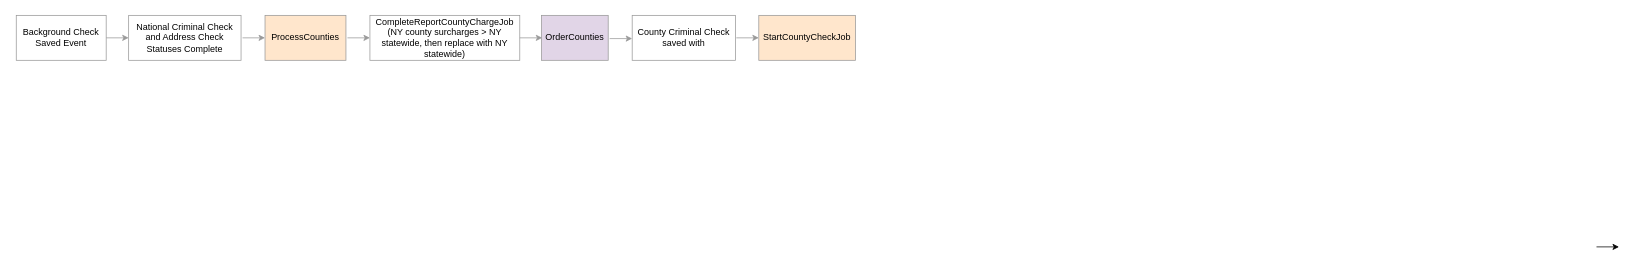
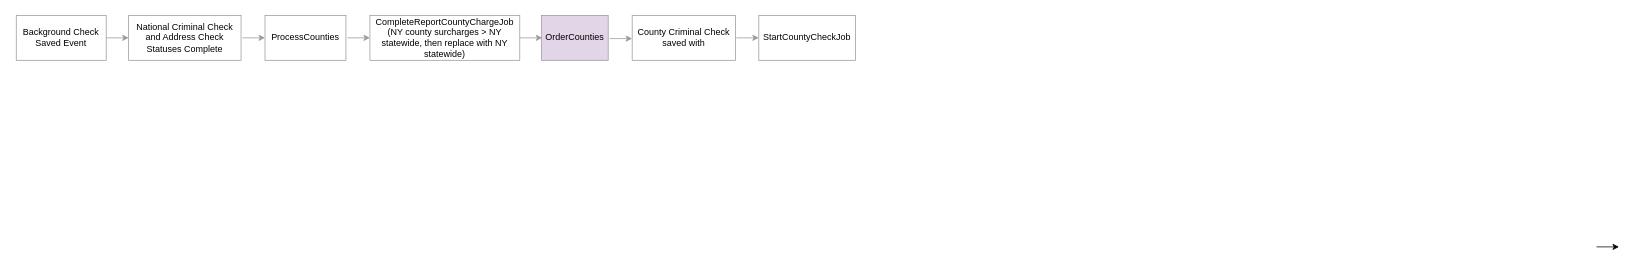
  <mxCell id="0" />
  <mxCell id="1" parent="0" />
  <mxCell id="2" value="National Criminal Check and Address Check Statuses Complete" style="rounded=0;whiteSpace=wrap;html=1;strokeColor=#999999;fillColor=#FFFFFF;labelBackgroundColor=none;" parent="1" vertex="1"><mxGeometry x="170" y="20" width="150" height="60" as="geometry" /></mxCell>
  <mxCell id="3" value="" style="endArrow=classic;html=1;rounded=0;strokeColor=#999999;fillColor=#FFFFFF;labelBackgroundColor=none;" parent="1" edge="1"><mxGeometry width="50" height="50" relative="1" as="geometry"><mxPoint x="322" y="50" as="sourcePoint" /><mxPoint x="352" y="50" as="targetPoint" /></mxGeometry></mxCell>
- <mxCell id="4" value="ProcessCounties" style="rounded=0;whiteSpace=wrap;html=1;strokeColor=#999999;fillColor=#ffe6cc;labelBackgroundColor=none;" parent="1" vertex="1"><mxGeometry x="352" y="20" width="108" height="60" as="geometry" /></mxCell>
+ <mxCell id="4" value="ProcessCounties" style="rounded=0;whiteSpace=wrap;html=1;strokeColor=#999999;fillColor=#FFFFFF;labelBackgroundColor=none;" parent="1" vertex="1"><mxGeometry x="352" y="20" width="108" height="60" as="geometry" /></mxCell>
  <mxCell id="5" value="" style="endArrow=classic;html=1;rounded=0;strokeColor=#999999;fillColor=#FFFFFF;labelBackgroundColor=none;" parent="1" edge="1"><mxGeometry width="50" height="50" relative="1" as="geometry"><mxPoint x="462" y="50" as="sourcePoint" /><mxPoint x="492" y="50" as="targetPoint" /></mxGeometry></mxCell>
  <mxCell id="6" value="CompleteReportCountyChargeJob&lt;br&gt;(NY county surcharges &amp;gt; NY statewide, then replace with NY statewide)" style="rounded=0;whiteSpace=wrap;html=1;strokeColor=#999999;fillColor=#FFFFFF;labelBackgroundColor=none;" parent="1" vertex="1"><mxGeometry x="492" y="20" width="200" height="60" as="geometry" /></mxCell>
  <mxCell id="7" value="" style="endArrow=classic;html=1;rounded=0;strokeColor=#999999;fillColor=#FFFFFF;labelBackgroundColor=none;" parent="1" edge="1"><mxGeometry width="50" height="50" relative="1" as="geometry"><mxPoint x="812" y="51" as="sourcePoint" /><mxPoint x="842" y="51" as="targetPoint" /></mxGeometry></mxCell>
  <mxCell id="8" value="OrderCounties" style="rounded=0;whiteSpace=wrap;html=1;strokeColor=#999999;fillColor=#e1d5e7;labelBackgroundColor=none;" parent="1" vertex="1"><mxGeometry x="721" y="20" width="89" height="60" as="geometry" /></mxCell>
  <mxCell id="9" value="" style="endArrow=classic;html=1;rounded=0;" parent="1" edge="1"><mxGeometry width="50" height="50" relative="1" as="geometry"><mxPoint x="2129" y="329" as="sourcePoint" /><mxPoint x="2159" y="329" as="targetPoint" /></mxGeometry></mxCell>
  <mxCell id="10" value="Background Check Saved Event" style="rounded=0;whiteSpace=wrap;html=1;strokeColor=#999999;fillColor=#FFFFFF;labelBackgroundColor=none;" parent="1" vertex="1"><mxGeometry x="20" y="20" width="120" height="60" as="geometry" /></mxCell>
  <mxCell id="11" value="" style="endArrow=classic;html=1;rounded=0;strokeColor=#999999;fillColor=#FFFFFF;labelBackgroundColor=none;" parent="1" edge="1"><mxGeometry width="50" height="50" relative="1" as="geometry"><mxPoint x="140" y="50" as="sourcePoint" /><mxPoint x="170" y="50" as="targetPoint" /></mxGeometry></mxCell>
- <mxCell id="12" value="StartCountyCheckJob" style="rounded=0;whiteSpace=wrap;html=1;strokeColor=#999999;fillColor=#ffe6cc;labelBackgroundColor=none;" parent="1" vertex="1"><mxGeometry x="1011" y="20" width="129" height="60" as="geometry" /></mxCell>
+ <mxCell id="12" value="StartCountyCheckJob" style="rounded=0;whiteSpace=wrap;html=1;strokeColor=#999999;fillColor=#FFFFFF;labelBackgroundColor=none;" parent="1" vertex="1"><mxGeometry x="1011" y="20" width="129" height="60" as="geometry" /></mxCell>
  <mxCell id="13" value="" style="endArrow=classic;html=1;rounded=0;strokeColor=#999999;fillColor=#FFFFFF;labelBackgroundColor=none;" parent="1" edge="1"><mxGeometry width="50" height="50" relative="1" as="geometry"><mxPoint x="981" y="50" as="sourcePoint" /><mxPoint x="1011" y="50" as="targetPoint" /></mxGeometry></mxCell>
  <mxCell id="14" value="" style="endArrow=classic;html=1;rounded=0;strokeColor=#999999;fillColor=#FFFFFF;labelBackgroundColor=none;" parent="1" edge="1"><mxGeometry width="50" height="50" relative="1" as="geometry"><mxPoint x="692" y="50" as="sourcePoint" /><mxPoint x="722" y="50" as="targetPoint" /></mxGeometry></mxCell>
  <mxCell id="15" value="County Criminal Check saved with" style="rounded=0;whiteSpace=wrap;html=1;strokeColor=#999999;fillColor=#FFFFFF;labelBackgroundColor=none;" parent="1" vertex="1"><mxGeometry x="842" y="20" width="138" height="60" as="geometry" /></mxCell>
